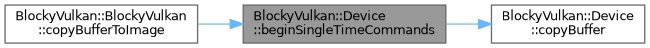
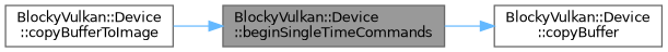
  digraph {
    rankdir=RL
    node [color=grey40 fillcolor=white fontname=Helvetica fontsize=10 shape=box style=filled]
    edge [color=steelblue1 dir=back fontname=Helvetica fontsize=10 labelfontname=Helvetica labelfontsize=10 style=solid]
    n1 [color=gray40 fillcolor=grey60 fontcolor=black height=0.2 label="BlockyVulkan::Device\l::beginSingleTimeCommands" width=0.4]
-   n2 [height=0.2 label="BlockyVulkan::BlockyVulkan\l::copyBufferToImage" width=0.4]
+   n2 [height=0.2 label="BlockyVulkan::Device\l::copyBufferToImage" width=0.4]
    n3 [height=0.2 label="BlockyVulkan::Device\l::copyBuffer" width=0.4]
    n1 -> n2
    n3 -> n1
  }
